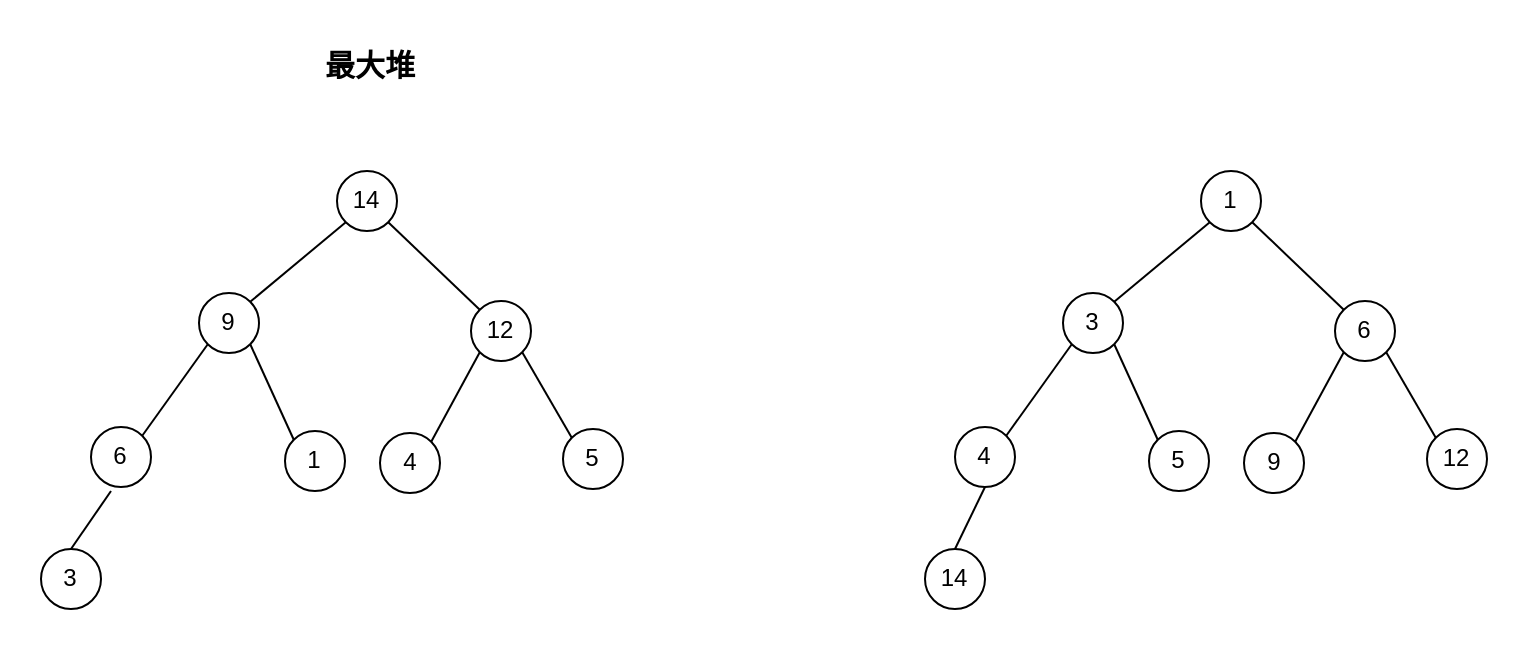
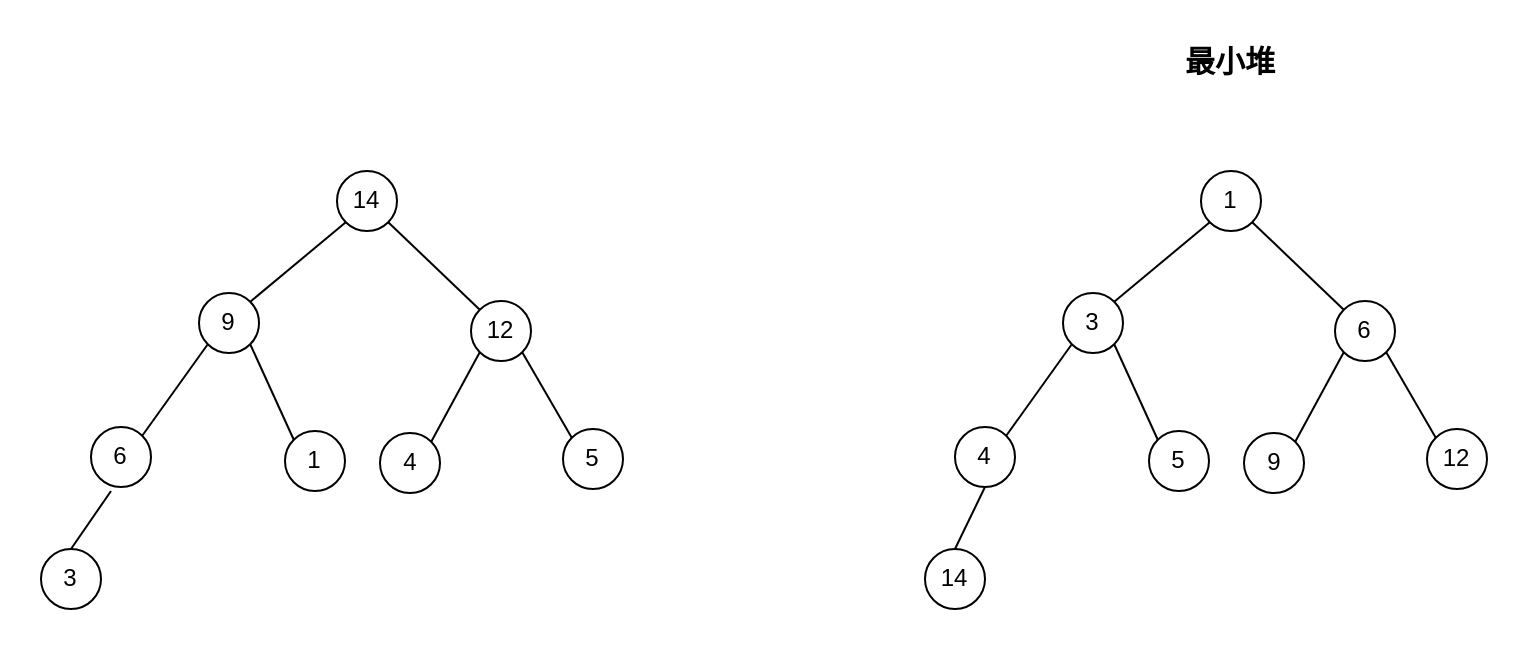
  <mxCell id="0" />
  <mxCell id="1" parent="0" />
  <mxCell id="2" value="14" style="ellipse;whiteSpace=wrap;html=1;aspect=fixed;" parent="1" vertex="1"><mxGeometry x="168" y="85" width="30" height="30" as="geometry" /></mxCell>
  <mxCell id="3" value="9" style="ellipse;whiteSpace=wrap;html=1;aspect=fixed;" parent="1" vertex="1"><mxGeometry x="99" y="146" width="30" height="30" as="geometry" /></mxCell>
  <mxCell id="4" value="12" style="ellipse;whiteSpace=wrap;html=1;aspect=fixed;" parent="1" vertex="1"><mxGeometry x="235" y="150" width="30" height="30" as="geometry" /></mxCell>
  <mxCell id="5" value="6" style="ellipse;whiteSpace=wrap;html=1;aspect=fixed;" parent="1" vertex="1"><mxGeometry x="45" y="213" width="30" height="30" as="geometry" /></mxCell>
  <mxCell id="6" value="1" style="ellipse;whiteSpace=wrap;html=1;aspect=fixed;" parent="1" vertex="1"><mxGeometry x="142" y="215" width="30" height="30" as="geometry" /></mxCell>
  <mxCell id="7" value="3" style="ellipse;whiteSpace=wrap;html=1;aspect=fixed;" parent="1" vertex="1"><mxGeometry x="20" y="274" width="30" height="30" as="geometry" /></mxCell>
  <mxCell id="8" value="5" style="ellipse;whiteSpace=wrap;html=1;aspect=fixed;" parent="1" vertex="1"><mxGeometry x="281" y="214" width="30" height="30" as="geometry" /></mxCell>
  <mxCell id="9" value="4" style="ellipse;whiteSpace=wrap;html=1;aspect=fixed;" parent="1" vertex="1"><mxGeometry x="189.5" y="216" width="30" height="30" as="geometry" /></mxCell>
  <mxCell id="10" value="" style="endArrow=none;html=1;exitX=1;exitY=0;exitDx=0;exitDy=0;entryX=0;entryY=1;entryDx=0;entryDy=0;" parent="1" source="3" target="2" edge="1"><mxGeometry width="50" height="50" relative="1" as="geometry"><mxPoint x="175" y="545" as="sourcePoint" /><mxPoint x="225" y="495" as="targetPoint" /></mxGeometry></mxCell>
  <mxCell id="11" value="" style="endArrow=none;html=1;exitX=1;exitY=0;exitDx=0;exitDy=0;entryX=0;entryY=1;entryDx=0;entryDy=0;" parent="1" source="5" target="3" edge="1"><mxGeometry width="50" height="50" relative="1" as="geometry"><mxPoint x="75" y="585" as="sourcePoint" /><mxPoint x="125" y="535" as="targetPoint" /></mxGeometry></mxCell>
  <mxCell id="12" value="" style="endArrow=none;html=1;exitX=1;exitY=1;exitDx=0;exitDy=0;entryX=0;entryY=0;entryDx=0;entryDy=0;" parent="1" source="3" target="6" edge="1"><mxGeometry width="50" height="50" relative="1" as="geometry"><mxPoint x="65" y="555" as="sourcePoint" /><mxPoint x="115" y="505" as="targetPoint" /></mxGeometry></mxCell>
  <mxCell id="13" value="" style="endArrow=none;html=1;exitX=1;exitY=1;exitDx=0;exitDy=0;entryX=0;entryY=0;entryDx=0;entryDy=0;" parent="1" source="2" target="4" edge="1"><mxGeometry width="50" height="50" relative="1" as="geometry"><mxPoint x="255" y="515" as="sourcePoint" /><mxPoint x="305" y="465" as="targetPoint" /></mxGeometry></mxCell>
  <mxCell id="14" value="" style="endArrow=none;html=1;exitX=1;exitY=0;exitDx=0;exitDy=0;entryX=0;entryY=1;entryDx=0;entryDy=0;" parent="1" source="9" target="4" edge="1"><mxGeometry width="50" height="50" relative="1" as="geometry"><mxPoint x="215" y="625" as="sourcePoint" /><mxPoint x="265" y="575" as="targetPoint" /></mxGeometry></mxCell>
  <mxCell id="15" value="" style="endArrow=none;html=1;exitX=1;exitY=1;exitDx=0;exitDy=0;entryX=0;entryY=0;entryDx=0;entryDy=0;" parent="1" source="4" target="8" edge="1"><mxGeometry width="50" height="50" relative="1" as="geometry"><mxPoint x="225" y="545" as="sourcePoint" /><mxPoint x="275" y="495" as="targetPoint" /></mxGeometry></mxCell>
  <mxCell id="16" value="" style="endArrow=none;html=1;exitX=0.5;exitY=0;exitDx=0;exitDy=0;" parent="1" source="7" edge="1"><mxGeometry width="50" height="50" relative="1" as="geometry"><mxPoint x="105" y="545" as="sourcePoint" /><mxPoint x="55" y="245" as="targetPoint" /></mxGeometry></mxCell>
- <mxCell id="17" value="最大堆" style="text;html=1;strokeColor=none;fillColor=none;align=center;verticalAlign=middle;whiteSpace=wrap;rounded=0;fontSize=15;fontStyle=1" parent="1" vertex="1"><mxGeometry x="154.5" y="22" width="60" height="20" as="geometry" /></mxCell>
  <mxCell id="18" value="1" style="ellipse;whiteSpace=wrap;html=1;aspect=fixed;" parent="1" vertex="1"><mxGeometry x="600" y="85" width="30" height="30" as="geometry" /></mxCell>
  <mxCell id="19" value="3" style="ellipse;whiteSpace=wrap;html=1;aspect=fixed;" parent="1" vertex="1"><mxGeometry x="531" y="146" width="30" height="30" as="geometry" /></mxCell>
  <mxCell id="20" value="6" style="ellipse;whiteSpace=wrap;html=1;aspect=fixed;" parent="1" vertex="1"><mxGeometry x="667" y="150" width="30" height="30" as="geometry" /></mxCell>
  <mxCell id="21" value="4" style="ellipse;whiteSpace=wrap;html=1;aspect=fixed;" parent="1" vertex="1"><mxGeometry x="477" y="213" width="30" height="30" as="geometry" /></mxCell>
  <mxCell id="22" value="5" style="ellipse;whiteSpace=wrap;html=1;aspect=fixed;" parent="1" vertex="1"><mxGeometry x="574" y="215" width="30" height="30" as="geometry" /></mxCell>
  <mxCell id="23" value="14" style="ellipse;whiteSpace=wrap;html=1;aspect=fixed;" parent="1" vertex="1"><mxGeometry x="462" y="274" width="30" height="30" as="geometry" /></mxCell>
  <mxCell id="24" value="12" style="ellipse;whiteSpace=wrap;html=1;aspect=fixed;" parent="1" vertex="1"><mxGeometry x="713" y="214" width="30" height="30" as="geometry" /></mxCell>
  <mxCell id="25" value="9" style="ellipse;whiteSpace=wrap;html=1;aspect=fixed;" parent="1" vertex="1"><mxGeometry x="621.5" y="216" width="30" height="30" as="geometry" /></mxCell>
  <mxCell id="26" value="" style="endArrow=none;html=1;exitX=1;exitY=0;exitDx=0;exitDy=0;entryX=0;entryY=1;entryDx=0;entryDy=0;" parent="1" source="19" target="18" edge="1"><mxGeometry width="50" height="50" relative="1" as="geometry"><mxPoint x="607" y="545" as="sourcePoint" /><mxPoint x="657" y="495" as="targetPoint" /></mxGeometry></mxCell>
  <mxCell id="27" value="" style="endArrow=none;html=1;exitX=1;exitY=0;exitDx=0;exitDy=0;entryX=0;entryY=1;entryDx=0;entryDy=0;" parent="1" source="21" target="19" edge="1"><mxGeometry width="50" height="50" relative="1" as="geometry"><mxPoint x="507" y="585" as="sourcePoint" /><mxPoint x="557" y="535" as="targetPoint" /></mxGeometry></mxCell>
  <mxCell id="28" value="" style="endArrow=none;html=1;exitX=1;exitY=1;exitDx=0;exitDy=0;entryX=0;entryY=0;entryDx=0;entryDy=0;" parent="1" source="19" target="22" edge="1"><mxGeometry width="50" height="50" relative="1" as="geometry"><mxPoint x="497" y="555" as="sourcePoint" /><mxPoint x="547" y="505" as="targetPoint" /></mxGeometry></mxCell>
  <mxCell id="29" value="" style="endArrow=none;html=1;exitX=1;exitY=1;exitDx=0;exitDy=0;entryX=0;entryY=0;entryDx=0;entryDy=0;" parent="1" source="18" target="20" edge="1"><mxGeometry width="50" height="50" relative="1" as="geometry"><mxPoint x="687" y="515" as="sourcePoint" /><mxPoint x="737" y="465" as="targetPoint" /></mxGeometry></mxCell>
  <mxCell id="30" value="" style="endArrow=none;html=1;exitX=1;exitY=0;exitDx=0;exitDy=0;entryX=0;entryY=1;entryDx=0;entryDy=0;" parent="1" source="25" target="20" edge="1"><mxGeometry width="50" height="50" relative="1" as="geometry"><mxPoint x="647" y="625" as="sourcePoint" /><mxPoint x="697" y="575" as="targetPoint" /></mxGeometry></mxCell>
  <mxCell id="31" value="" style="endArrow=none;html=1;exitX=1;exitY=1;exitDx=0;exitDy=0;entryX=0;entryY=0;entryDx=0;entryDy=0;" parent="1" source="20" target="24" edge="1"><mxGeometry width="50" height="50" relative="1" as="geometry"><mxPoint x="657" y="545" as="sourcePoint" /><mxPoint x="707" y="495" as="targetPoint" /></mxGeometry></mxCell>
  <mxCell id="32" value="" style="endArrow=none;html=1;exitX=0.5;exitY=0;exitDx=0;exitDy=0;entryX=0.5;entryY=1;entryDx=0;entryDy=0;" parent="1" source="23" target="21" edge="1"><mxGeometry width="50" height="50" relative="1" as="geometry"><mxPoint x="537" y="545" as="sourcePoint" /><mxPoint x="587" y="495" as="targetPoint" /></mxGeometry></mxCell>
+ <mxCell id="33" value="最小堆" style="text;html=1;strokeColor=none;fillColor=none;align=center;verticalAlign=middle;whiteSpace=wrap;rounded=0;fontSize=15;fontStyle=1" parent="1" vertex="1"><mxGeometry x="585" y="20" width="60" height="20" as="geometry" /></mxCell>
